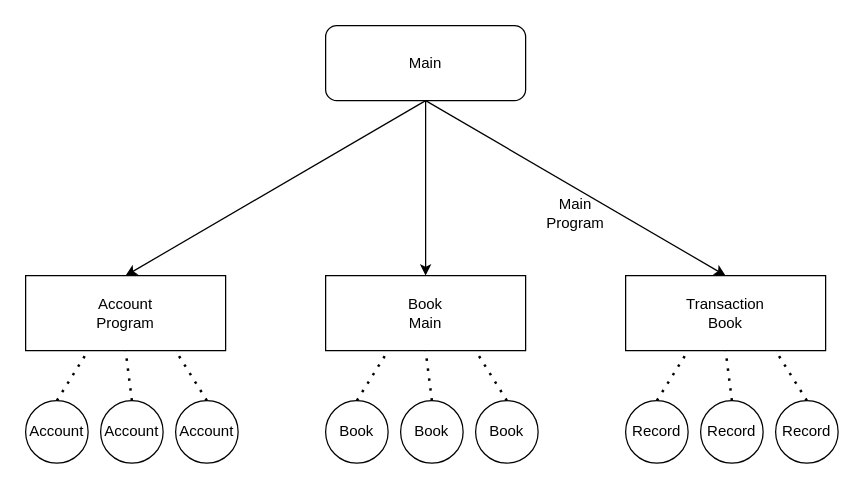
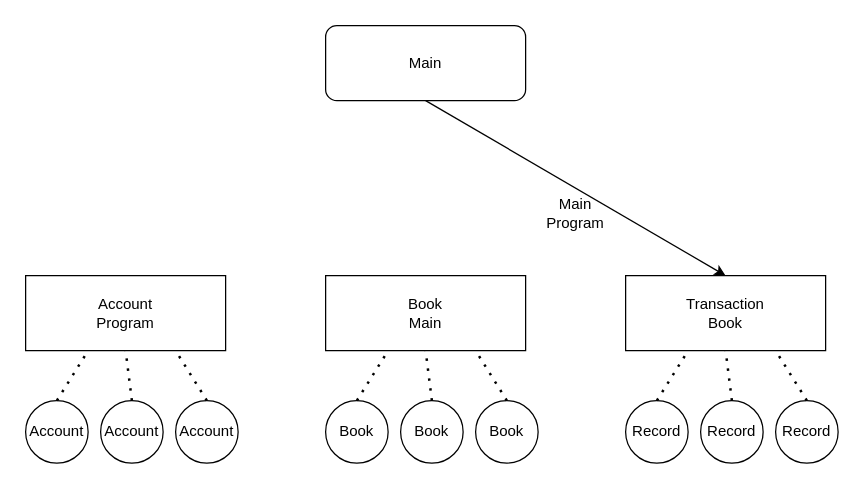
  <mxCell id="0" />
  <mxCell id="1" parent="0" />
  <mxCell id="2" value="Account&lt;br&gt;Program" style="rounded=0;whiteSpace=wrap;html=1;" parent="1" vertex="1"><mxGeometry x="20" y="220" width="160" height="60" as="geometry" /></mxCell>
  <mxCell id="3" value="Account" style="ellipse;whiteSpace=wrap;html=1;aspect=fixed;" parent="1" vertex="1"><mxGeometry x="20" y="320" width="50" height="50" as="geometry" /></mxCell>
  <mxCell id="4" value="Account" style="ellipse;whiteSpace=wrap;html=1;aspect=fixed;" parent="1" vertex="1"><mxGeometry x="80" y="320" width="50" height="50" as="geometry" /></mxCell>
  <mxCell id="5" value="Account" style="ellipse;whiteSpace=wrap;html=1;aspect=fixed;" parent="1" vertex="1"><mxGeometry x="140" y="320" width="50" height="50" as="geometry" /></mxCell>
  <mxCell id="6" value="" style="endArrow=none;dashed=1;html=1;dashPattern=1 3;strokeWidth=2;exitX=0.5;exitY=0;exitDx=0;exitDy=0;" parent="1" source="3" edge="1"><mxGeometry width="50" height="50" relative="1" as="geometry"><mxPoint x="50" y="310" as="sourcePoint" /><mxPoint x="70" y="280" as="targetPoint" /></mxGeometry></mxCell>
  <mxCell id="7" value="" style="endArrow=none;dashed=1;html=1;dashPattern=1 3;strokeWidth=2;exitX=0.5;exitY=0;exitDx=0;exitDy=0;entryX=0.5;entryY=1;entryDx=0;entryDy=0;" parent="1" source="4" target="2" edge="1"><mxGeometry width="50" height="50" relative="1" as="geometry"><mxPoint x="60" y="320" as="sourcePoint" /><mxPoint x="80" y="290" as="targetPoint" /></mxGeometry></mxCell>
  <mxCell id="8" value="" style="endArrow=none;dashed=1;html=1;dashPattern=1 3;strokeWidth=2;exitX=0.5;exitY=0;exitDx=0;exitDy=0;entryX=0.75;entryY=1;entryDx=0;entryDy=0;" parent="1" source="5" target="2" edge="1"><mxGeometry width="50" height="50" relative="1" as="geometry"><mxPoint x="115" y="330" as="sourcePoint" /><mxPoint x="160" y="290" as="targetPoint" /></mxGeometry></mxCell>
  <mxCell id="9" value="Book&lt;br&gt;Main" style="rounded=0;whiteSpace=wrap;html=1;" parent="1" vertex="1"><mxGeometry x="260" y="220" width="160" height="60" as="geometry" /></mxCell>
  <mxCell id="10" value="Book" style="ellipse;whiteSpace=wrap;html=1;aspect=fixed;" parent="1" vertex="1"><mxGeometry x="260" y="320" width="50" height="50" as="geometry" /></mxCell>
  <mxCell id="11" value="Book" style="ellipse;whiteSpace=wrap;html=1;aspect=fixed;" parent="1" vertex="1"><mxGeometry x="320" y="320" width="50" height="50" as="geometry" /></mxCell>
  <mxCell id="12" value="Book" style="ellipse;whiteSpace=wrap;html=1;aspect=fixed;" parent="1" vertex="1"><mxGeometry x="380" y="320" width="50" height="50" as="geometry" /></mxCell>
  <mxCell id="13" value="" style="endArrow=none;dashed=1;html=1;dashPattern=1 3;strokeWidth=2;exitX=0.5;exitY=0;exitDx=0;exitDy=0;" parent="1" source="10" edge="1"><mxGeometry width="50" height="50" relative="1" as="geometry"><mxPoint x="290" y="310" as="sourcePoint" /><mxPoint x="310" y="280" as="targetPoint" /></mxGeometry></mxCell>
  <mxCell id="14" value="" style="endArrow=none;dashed=1;html=1;dashPattern=1 3;strokeWidth=2;exitX=0.5;exitY=0;exitDx=0;exitDy=0;entryX=0.5;entryY=1;entryDx=0;entryDy=0;" parent="1" source="11" target="9" edge="1"><mxGeometry width="50" height="50" relative="1" as="geometry"><mxPoint x="300" y="320" as="sourcePoint" /><mxPoint x="320" y="290" as="targetPoint" /></mxGeometry></mxCell>
  <mxCell id="15" value="" style="endArrow=none;dashed=1;html=1;dashPattern=1 3;strokeWidth=2;exitX=0.5;exitY=0;exitDx=0;exitDy=0;entryX=0.75;entryY=1;entryDx=0;entryDy=0;" parent="1" source="12" target="9" edge="1"><mxGeometry width="50" height="50" relative="1" as="geometry"><mxPoint x="355" y="330" as="sourcePoint" /><mxPoint x="400" y="290" as="targetPoint" /></mxGeometry></mxCell>
  <mxCell id="16" value="Transaction&lt;br&gt;Book" style="rounded=0;whiteSpace=wrap;html=1;" parent="1" vertex="1"><mxGeometry x="500" y="220" width="160" height="60" as="geometry" /></mxCell>
  <mxCell id="17" value="Record" style="ellipse;whiteSpace=wrap;html=1;aspect=fixed;" parent="1" vertex="1"><mxGeometry x="500" y="320" width="50" height="50" as="geometry" /></mxCell>
  <mxCell id="18" value="Record" style="ellipse;whiteSpace=wrap;html=1;aspect=fixed;" parent="1" vertex="1"><mxGeometry x="560" y="320" width="50" height="50" as="geometry" /></mxCell>
  <mxCell id="19" value="Record" style="ellipse;whiteSpace=wrap;html=1;aspect=fixed;" parent="1" vertex="1"><mxGeometry x="620" y="320" width="50" height="50" as="geometry" /></mxCell>
  <mxCell id="20" value="" style="endArrow=none;dashed=1;html=1;dashPattern=1 3;strokeWidth=2;exitX=0.5;exitY=0;exitDx=0;exitDy=0;" parent="1" source="17" edge="1"><mxGeometry width="50" height="50" relative="1" as="geometry"><mxPoint x="530" y="310" as="sourcePoint" /><mxPoint x="550" y="280" as="targetPoint" /></mxGeometry></mxCell>
  <mxCell id="21" value="" style="endArrow=none;dashed=1;html=1;dashPattern=1 3;strokeWidth=2;exitX=0.5;exitY=0;exitDx=0;exitDy=0;entryX=0.5;entryY=1;entryDx=0;entryDy=0;" parent="1" source="18" target="16" edge="1"><mxGeometry width="50" height="50" relative="1" as="geometry"><mxPoint x="540" y="320" as="sourcePoint" /><mxPoint x="560" y="290" as="targetPoint" /></mxGeometry></mxCell>
  <mxCell id="22" value="" style="endArrow=none;dashed=1;html=1;dashPattern=1 3;strokeWidth=2;exitX=0.5;exitY=0;exitDx=0;exitDy=0;entryX=0.75;entryY=1;entryDx=0;entryDy=0;" parent="1" source="19" target="16" edge="1"><mxGeometry width="50" height="50" relative="1" as="geometry"><mxPoint x="595" y="330" as="sourcePoint" /><mxPoint x="640" y="290" as="targetPoint" /></mxGeometry></mxCell>
  <mxCell id="23" value="Main" style="rounded=1;whiteSpace=wrap;html=1;" parent="1" vertex="1"><mxGeometry x="260" y="20" width="160" height="60" as="geometry" /></mxCell>
- <mxCell id="24" value="" style="endArrow=classic;html=1;entryX=0.5;entryY=0;entryDx=0;entryDy=0;exitX=0.5;exitY=1;exitDx=0;exitDy=0;" parent="1" source="23" target="2" edge="1"><mxGeometry width="50" height="50" relative="1" as="geometry"><mxPoint x="370" y="130" as="sourcePoint" /><mxPoint x="420" y="80" as="targetPoint" /></mxGeometry></mxCell>
- <mxCell id="25" value="" style="endArrow=classic;html=1;entryX=0.5;entryY=0;entryDx=0;entryDy=0;exitX=0.5;exitY=1;exitDx=0;exitDy=0;" parent="1" source="23" target="9" edge="1"><mxGeometry width="50" height="50" relative="1" as="geometry"><mxPoint x="350" y="90" as="sourcePoint" /><mxPoint x="110" y="230" as="targetPoint" /></mxGeometry></mxCell>
  <mxCell id="26" value="" style="endArrow=classic;html=1;entryX=0.5;entryY=0;entryDx=0;entryDy=0;" parent="1" target="16" edge="1"><mxGeometry width="50" height="50" relative="1" as="geometry"><mxPoint x="340" y="80" as="sourcePoint" /><mxPoint x="420" y="80" as="targetPoint" /></mxGeometry></mxCell>
  <mxCell id="27" value="Main Program" style="text;html=1;strokeColor=none;fillColor=none;align=center;verticalAlign=middle;whiteSpace=wrap;rounded=0;" parent="1" vertex="1"><mxGeometry x="430" y="155" width="60" height="30" as="geometry" /></mxCell>
